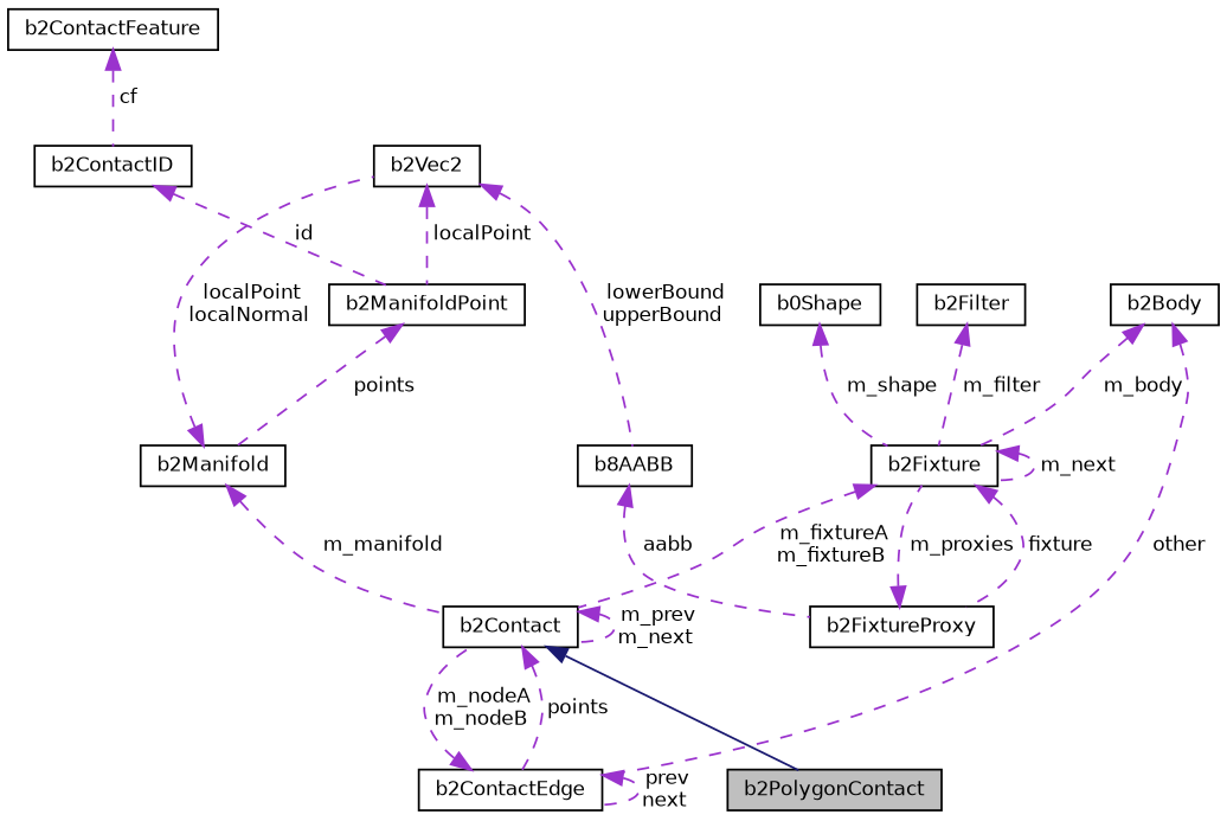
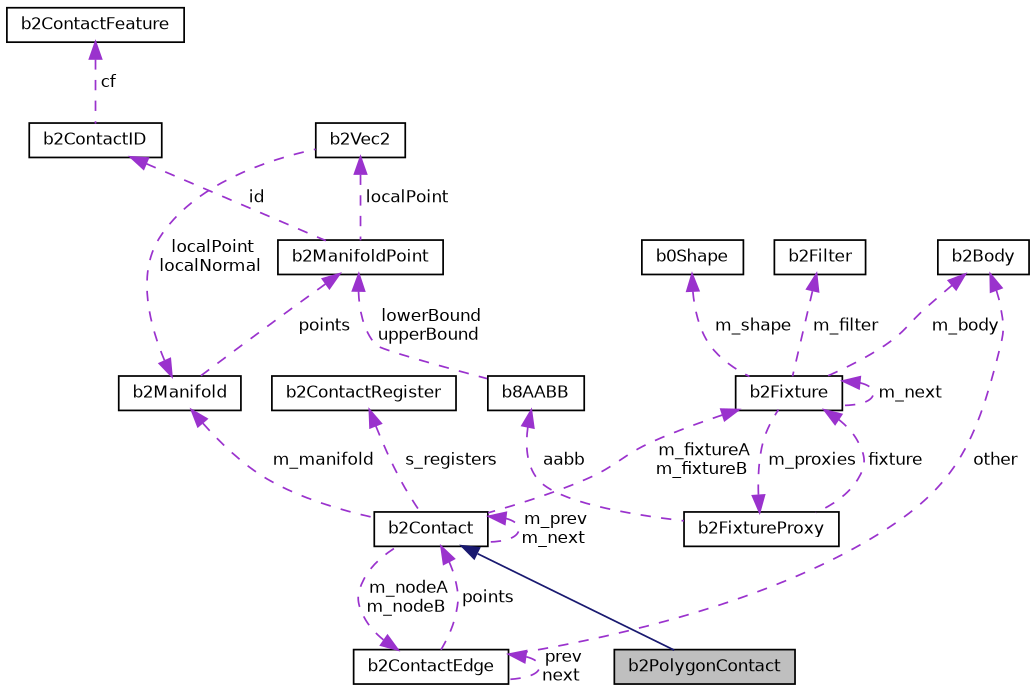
  digraph {
    node [color=black fillcolor=white fontname=Helvetica fontsize=10 shape=record style=filled]
    edge [color=darkorchid3 dir=back fontname=Helvetica fontsize=10 labelfontname=Helvetica labelfontsize=10 style=dashed]
    n1 [fillcolor=grey75 fontcolor=black height=0.2 label=b2PolygonContact width=0.4]
    n2 [height=0.2 label=b2Contact width=0.4]
    n3 [height=0.2 label=b2ContactEdge width=0.4]
+   n4 [height=0.2 label=b2ContactRegister width=0.4]
    n5 [height=0.2 label=b2Manifold width=0.4]
    n6 [height=0.2 label=b2Vec2 width=0.4]
    n7 [height=0.2 label=b2ManifoldPoint width=0.4]
    n8 [height=0.2 label=b8AABB width=0.4]
    n9 [height=0.2 label=b2FixtureProxy width=0.4]
    n10 [height=0.2 label=b2ContactID width=0.4]
    n11 [height=0.2 label=b2ContactFeature width=0.4]
    n12 [height=0.2 label=b2Fixture width=0.4]
    n13 [height=0.2 label=b2Body width=0.4]
    n14 [height=0.2 label=b0Shape width=0.4]
    n15 [height=0.2 label=b2Filter width=0.4]
    n2 -> n1 [color=midnightblue style=solid]
    n2 -> n2 [label=" m_prev\nm_next"]
    n2 -> n3 [label=" points"]
    n3 -> n2 [label=" m_nodeA\nm_nodeB"]
    n3 -> n3 [label=" prev\nnext"]
+   n4 -> n2 [label=" s_registers"]
    n5 -> n2 [label=" m_manifold"]
    n5 -> n6 [label=" localPoint\nlocalNormal"]
    n6 -> n7 [label=" localPoint"]
-   n6 -> n8 [label=" lowerBound\nupperBound"]
+   n7 -> n8 [label=" lowerBound\nupperBound"]
    n7 -> n5 [label=" points"]
    n8 -> n9 [label=" aabb"]
    n9 -> n12 [label=" m_proxies"]
    n10 -> n7 [label=" id"]
    n11 -> n10 [label=" cf"]
    n12 -> n2 [label=" m_fixtureA\nm_fixtureB"]
    n12 -> n9 [label=" fixture"]
    n12 -> n12 [label=" m_next"]
    n13 -> n3 [label=" other"]
    n13 -> n12 [label=" m_body"]
    n14 -> n12 [label=" m_shape"]
    n15 -> n12 [label=" m_filter"]
  }
